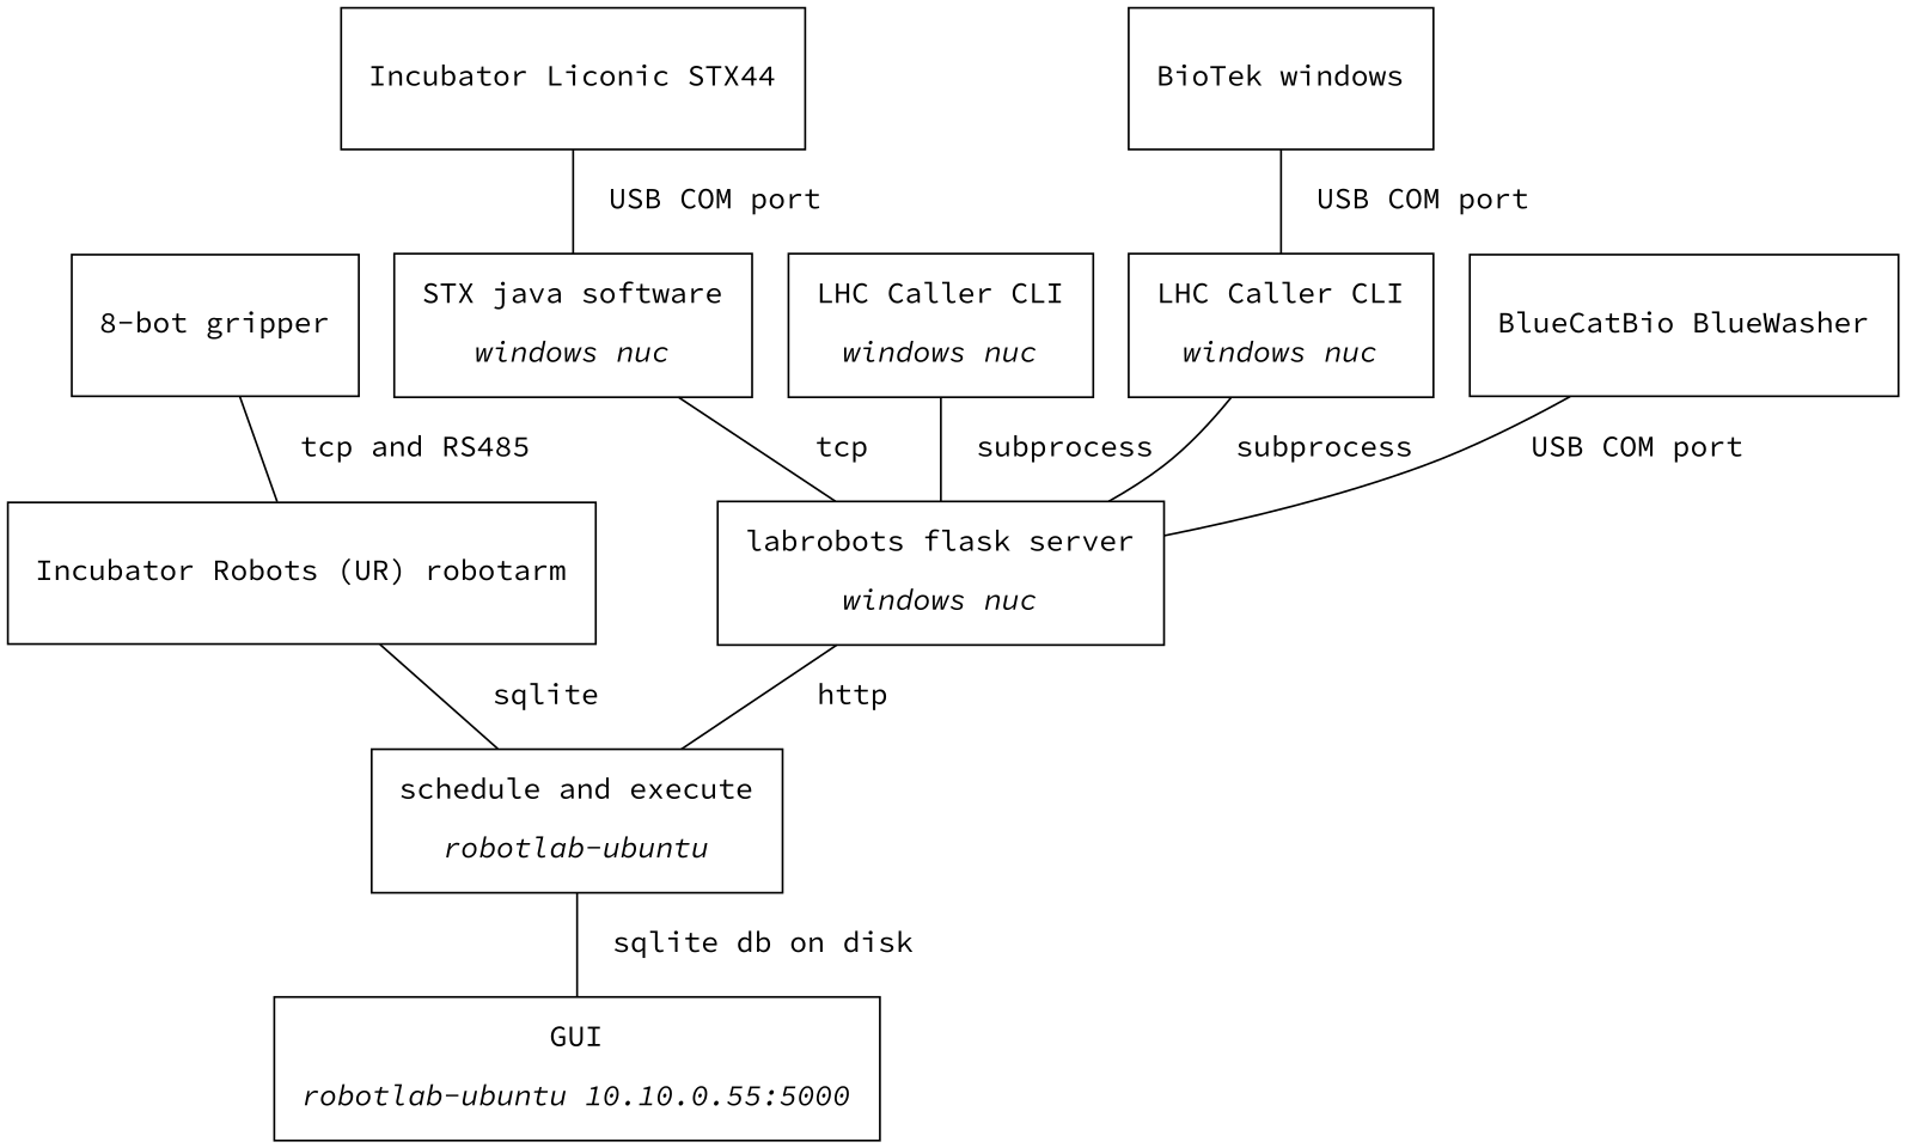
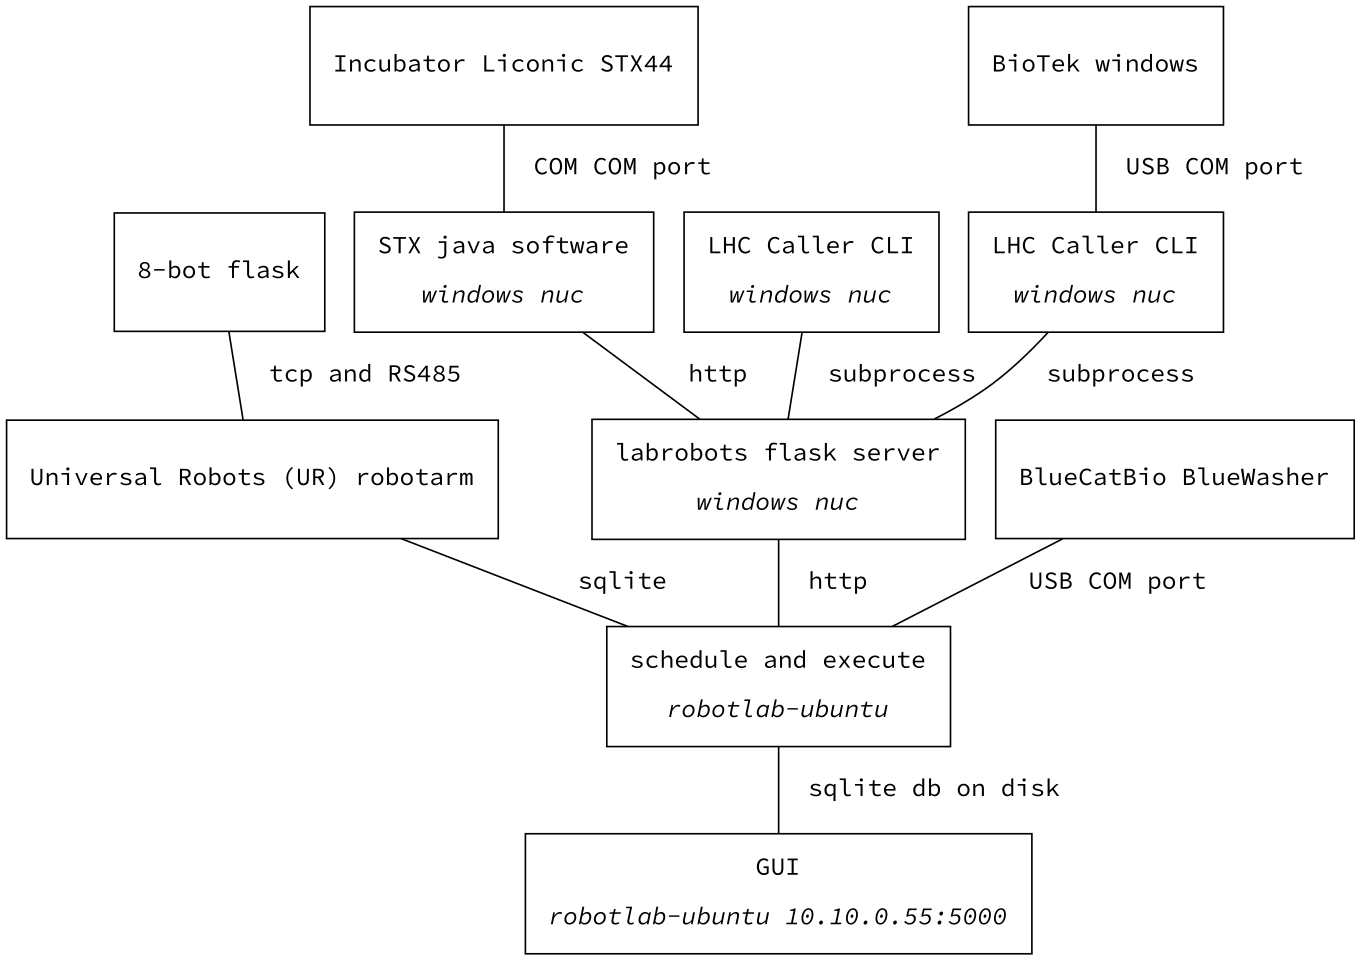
  graph {
    fontname="Source Code Pro"
    node [fontname="Source Code Pro" fontsize=15 margin=0.2 shape=box]
    edge [fontname="Source Code Pro" fontsize=15]
-   n1 [height=1 label="8-bot gripper"]
-   n2 [height=1 label="Incubator Robots (UR) robotarm"]
+   n1 [height=1 label="8-bot flask"]
+   n2 [height=1 label="Universal Robots (UR) robotarm"]
    n3 [height=1 label=<schedule and execute<BR/><BR/><I>robotlab-ubuntu</I>>]
    n4 [height=1 label=<GUI<BR/><BR/><I>robotlab-ubuntu 10.10.0.55:5000</I>>]
    n5 [height=1 label="Incubator Liconic STX44"]
    n6 [height=1 label=<STX java software<BR/><BR/><I>windows nuc</I>>]
    n7 [height=1 label=<labrobots flask server<BR/><BR/><I>windows nuc</I>>]
    n8 [height=1 label=<LHC Caller CLI<BR/><BR/><I>windows nuc</I>>]
    n9 [height=1 label="BioTek windows"]
    n10 [height=1 label=<LHC Caller CLI<BR/><BR/><I>windows nuc</I>>]
    n11 [height=1 label="BlueCatBio BlueWasher"]
    n1 -- n2 [label="  tcp and RS485"]
    n2 -- n3 [label="  sqlite"]
    n3 -- n4 [label="  sqlite db on disk"]
-   n5 -- n6 [label="  USB COM port"]
-   n6 -- n7 [label="  tcp"]
+   n5 -- n6 [label="  COM COM port"]
+   n6 -- n7 [label="  http"]
    n7 -- n3 [label="  http"]
    n8 -- n7 [label="  subprocess"]
    n9 -- n10 [label="  USB COM port"]
    n10 -- n7 [label="  subprocess"]
-   n11 -- n7 [label="  USB COM port"]
+   n11 -- n3 [label="  USB COM port"]
  }
